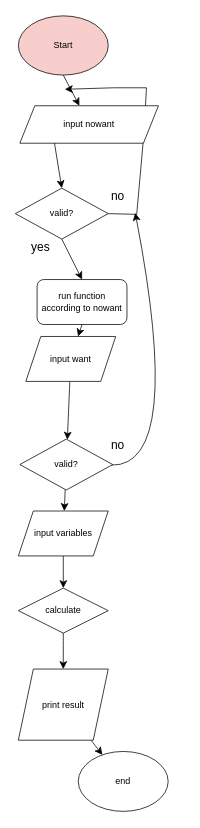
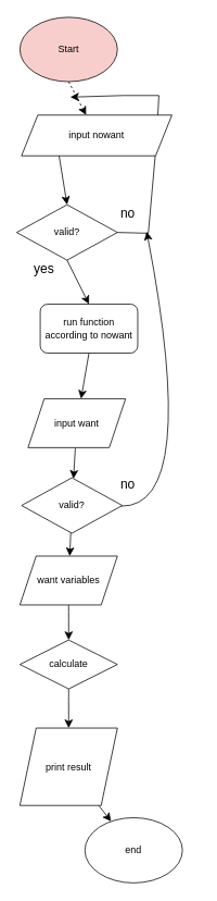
  <mxCell id="0" />
  <mxCell id="1" parent="0" />
  <mxCell id="2" value="Start" style="ellipse;whiteSpace=wrap;html=1;fillColor=#f8cecc;" parent="1" vertex="1"><mxGeometry x="24" y="20" width="120" height="79" as="geometry" /></mxCell>
  <mxCell id="3" value="valid?" style="rhombus;whiteSpace=wrap;html=1;" parent="1" vertex="1"><mxGeometry x="20" y="250" width="124" height="68" as="geometry" /></mxCell>
- <mxCell id="4" value="" style="endArrow=classic;html=1;rounded=0;fontSize=12;startSize=8;endSize=8;exitX=0.5;exitY=1;exitDx=0;exitDy=0;" parent="1" source="2" target="6" edge="1"><mxGeometry width="50" height="50" relative="1" as="geometry"><mxPoint x="238" y="195" as="sourcePoint" /><mxPoint x="84" y="135" as="targetPoint" /></mxGeometry></mxCell>
+ <mxCell id="4" value="" style="endArrow=classic;html=1;rounded=0;fontSize=12;startSize=8;endSize=8;exitX=0.5;exitY=1;exitDx=0;exitDy=0;dashed=1;" parent="1" source="2" target="6" edge="1"><mxGeometry width="50" height="50" relative="1" as="geometry"><mxPoint x="238" y="195" as="sourcePoint" /><mxPoint x="84" y="135" as="targetPoint" /></mxGeometry></mxCell>
  <mxCell id="5" value="" style="endArrow=classic;html=1;rounded=0;fontSize=12;startSize=8;endSize=8;exitX=1;exitY=0.5;exitDx=0;exitDy=0;" parent="1" source="3" edge="1"><mxGeometry width="50" height="50" relative="1" as="geometry"><mxPoint x="238" y="195" as="sourcePoint" /><mxPoint x="86" y="118" as="targetPoint" /><Array as="points"><mxPoint x="182" y="285" /><mxPoint x="192" y="173" /><mxPoint x="195" y="116" /><mxPoint x="151" y="116" /></Array></mxGeometry></mxCell>
  <mxCell id="6" value="input nowant" style="shape=parallelogram;perimeter=parallelogramPerimeter;whiteSpace=wrap;html=1;fixedSize=1;" parent="1" vertex="1"><mxGeometry x="26" y="140" width="185" height="50" as="geometry" /></mxCell>
  <mxCell id="7" value="" style="endArrow=classic;html=1;rounded=0;fontSize=12;startSize=8;endSize=8;exitX=0.25;exitY=1;exitDx=0;exitDy=0;entryX=0.5;entryY=0;entryDx=0;entryDy=0;" parent="1" source="6" target="3" edge="1"><mxGeometry width="50" height="50" relative="1" as="geometry"><mxPoint x="80" y="204" as="sourcePoint" /><mxPoint x="130" y="154" as="targetPoint" /></mxGeometry></mxCell>
  <mxCell id="8" value="no" style="text;html=1;align=center;verticalAlign=middle;whiteSpace=wrap;rounded=0;fontSize=16;" parent="1" vertex="1"><mxGeometry x="127" y="245" width="60" height="30" as="geometry" /></mxCell>
  <mxCell id="9" value="yes" style="text;html=1;align=center;verticalAlign=middle;whiteSpace=wrap;rounded=0;fontSize=16;" parent="1" vertex="1"><mxGeometry x="24" y="314" width="60" height="30" as="geometry" /></mxCell>
  <mxCell id="10" value="run function according to nowant" style="rounded=1;whiteSpace=wrap;html=1;" parent="1" vertex="1"><mxGeometry x="49" y="372" width="120" height="60" as="geometry" /></mxCell>
  <mxCell id="11" value="" style="endArrow=classic;html=1;rounded=0;fontSize=12;startSize=8;endSize=8;exitX=0.5;exitY=1;exitDx=0;exitDy=0;entryX=0.5;entryY=0;entryDx=0;entryDy=0;" parent="1" source="3" target="10" edge="1"><mxGeometry width="50" height="50" relative="1" as="geometry"><mxPoint x="196" y="410" as="sourcePoint" /><mxPoint x="81" y="366" as="targetPoint" /></mxGeometry></mxCell>
  <mxCell id="12" value="" style="edgeStyle=none;curved=1;rounded=0;orthogonalLoop=1;jettySize=auto;html=1;fontSize=12;startSize=8;endSize=8;" edge="1" parent="1" source="13" target="17"><mxGeometry relative="1" as="geometry" /></mxCell>
- <mxCell id="13" value="input want" style="shape=parallelogram;perimeter=parallelogramPerimeter;whiteSpace=wrap;html=1;fixedSize=1;" parent="1" vertex="1"><mxGeometry x="34" y="448" width="120" height="60" as="geometry" /></mxCell>
+ <mxCell id="13" value="input want" style="shape=parallelogram;perimeter=parallelogramPerimeter;whiteSpace=wrap;html=1;fixedSize=1;" parent="1" vertex="1"><mxGeometry x="34" y="488" width="120" height="60" as="geometry" /></mxCell>
  <mxCell id="14" value="" style="endArrow=classic;html=1;rounded=0;fontSize=12;startSize=8;endSize=8;exitX=0.5;exitY=1;exitDx=0;exitDy=0;" edge="1" parent="1" source="10" target="13"><mxGeometry width="50" height="50" relative="1" as="geometry"><mxPoint x="138" y="537" as="sourcePoint" /><mxPoint x="96" y="485" as="targetPoint" /></mxGeometry></mxCell>
  <mxCell id="15" value="" style="edgeStyle=none;curved=1;rounded=0;orthogonalLoop=1;jettySize=auto;html=1;fontSize=12;startSize=8;endSize=8;" edge="1" parent="1" source="17"><mxGeometry relative="1" as="geometry"><mxPoint x="180" y="283" as="targetPoint" /><Array as="points"><mxPoint x="245" y="621" /></Array></mxGeometry></mxCell>
  <mxCell id="16" value="" style="edgeStyle=none;curved=1;rounded=0;orthogonalLoop=1;jettySize=auto;html=1;fontSize=12;startSize=8;endSize=8;" edge="1" parent="1" source="17" target="20"><mxGeometry relative="1" as="geometry" /></mxCell>
  <mxCell id="17" value="valid?" style="rhombus;whiteSpace=wrap;html=1;" vertex="1" parent="1"><mxGeometry x="26" y="585" width="124" height="68" as="geometry" /></mxCell>
  <mxCell id="18" value="no" style="text;html=1;align=center;verticalAlign=middle;whiteSpace=wrap;rounded=0;fontSize=16;" vertex="1" parent="1"><mxGeometry x="127" y="578" width="60" height="30" as="geometry" /></mxCell>
  <mxCell id="19" value="" style="edgeStyle=none;curved=1;rounded=0;orthogonalLoop=1;jettySize=auto;html=1;fontSize=12;startSize=8;endSize=8;" edge="1" parent="1" source="20" target="22"><mxGeometry relative="1" as="geometry" /></mxCell>
- <mxCell id="20" value="input variables" style="shape=parallelogram;perimeter=parallelogramPerimeter;whiteSpace=wrap;html=1;fixedSize=1;" vertex="1" parent="1"><mxGeometry x="24" y="681" width="120" height="60" as="geometry" /></mxCell>
+ <mxCell id="20" value="want variables" style="shape=parallelogram;perimeter=parallelogramPerimeter;whiteSpace=wrap;html=1;fixedSize=1;" vertex="1" parent="1"><mxGeometry x="24" y="681" width="120" height="60" as="geometry" /></mxCell>
  <mxCell id="21" value="" style="edgeStyle=none;curved=1;rounded=0;orthogonalLoop=1;jettySize=auto;html=1;fontSize=12;startSize=8;endSize=8;" edge="1" parent="1" source="22" target="24"><mxGeometry relative="1" as="geometry" /></mxCell>
  <mxCell id="22" value="calculate" style="rhombus;whiteSpace=wrap;html=1;" vertex="1" parent="1"><mxGeometry x="24" y="784" width="120" height="60" as="geometry" /></mxCell>
  <mxCell id="23" value="" style="edgeStyle=none;curved=1;rounded=0;orthogonalLoop=1;jettySize=auto;html=1;fontSize=12;startSize=8;endSize=8;" edge="1" parent="1" source="24" target="25"><mxGeometry relative="1" as="geometry" /></mxCell>
  <mxCell id="24" value="print result" style="shape=parallelogram;perimeter=parallelogramPerimeter;whiteSpace=wrap;html=1;fixedSize=1;" vertex="1" parent="1"><mxGeometry x="24" y="892" width="120" height="95" as="geometry" /></mxCell>
  <mxCell id="25" value="end" style="ellipse;whiteSpace=wrap;html=1;" vertex="1" parent="1"><mxGeometry x="104" y="1002" width="120" height="80" as="geometry" /></mxCell>
